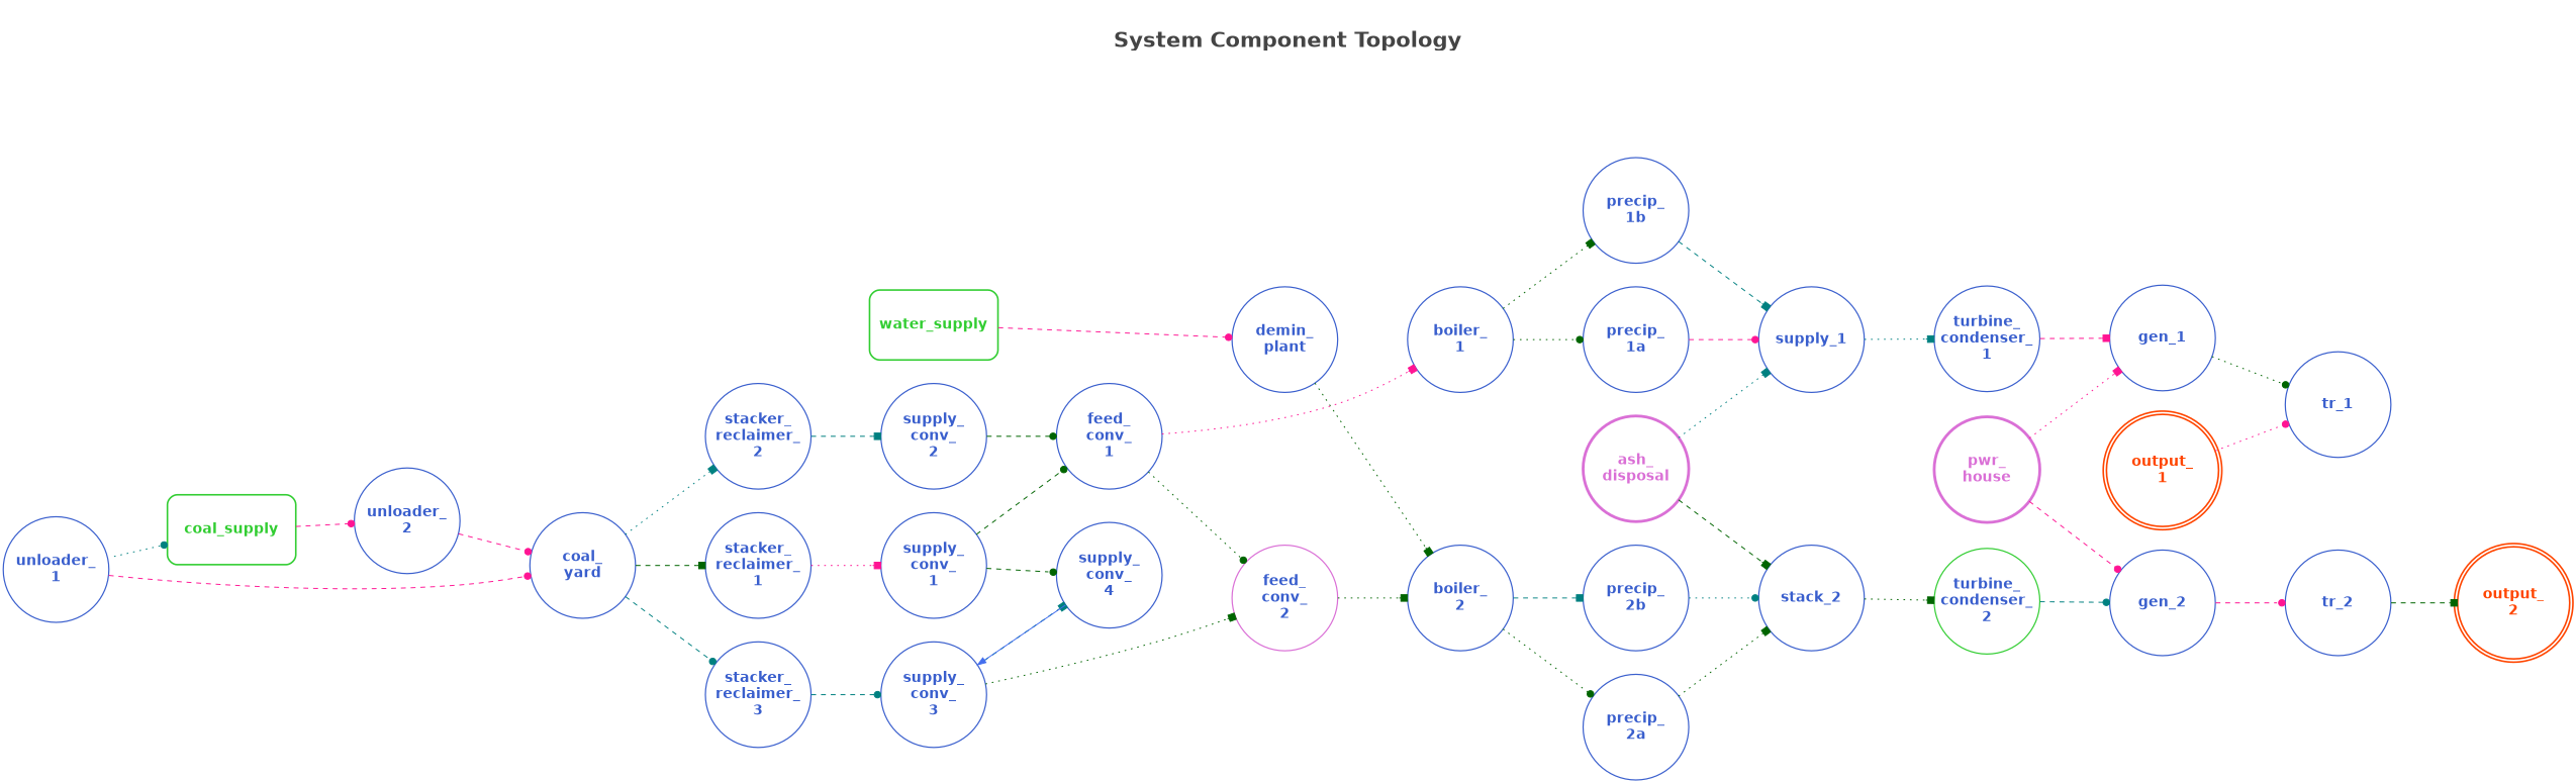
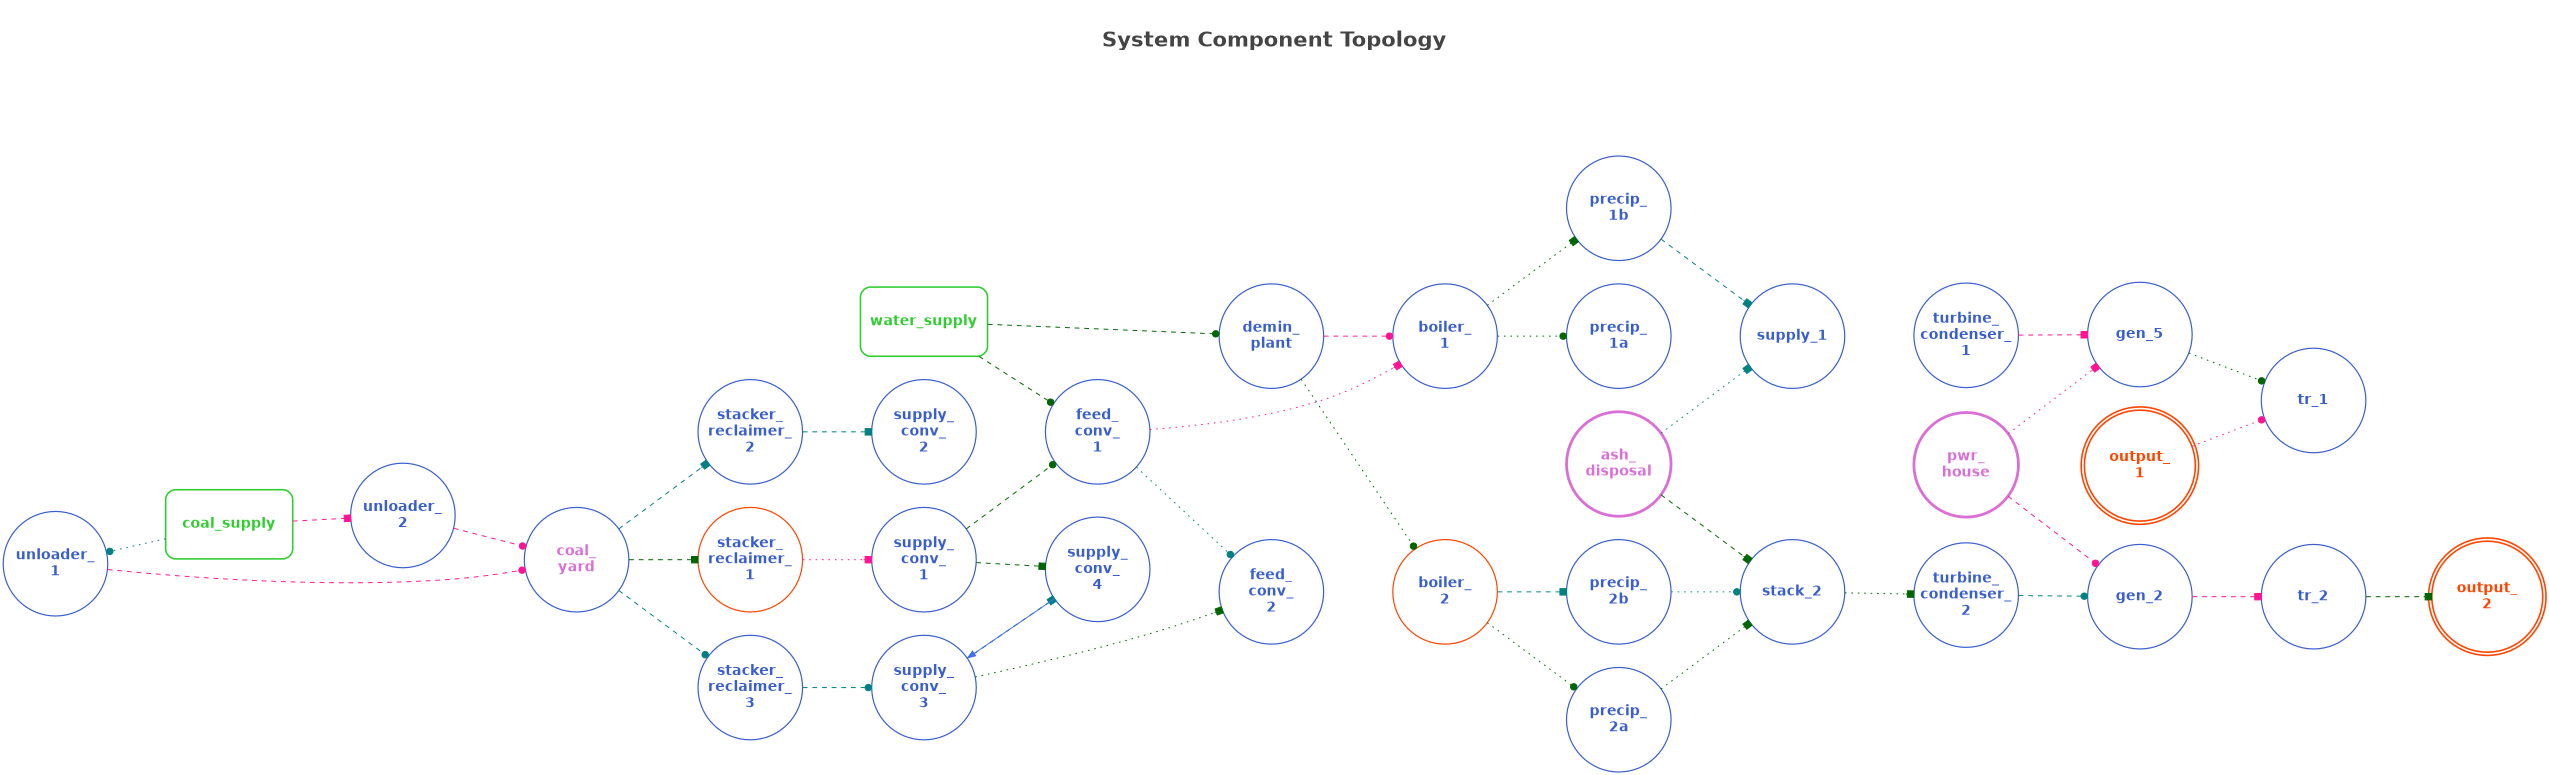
  strict digraph {
    concentrate=true
    fontcolor="#444444"
    fontname="Helvetica-Bold"
    fontsize=26
    forcelabels=true
    label=< <BR/>System Component Topology<BR/> >
    labelloc=t
    nodesep=0.4
    rankdir=LR
    ranksep="1.0 equally"
    smoothing=graph_dist
    splines=spline
    node [color=royalblue3 fillcolor=white fixedsize=true fontcolor=royalblue3 fontname="Helvetica-Bold" fontsize=18 penwidth=1.5 shape=circle style="rounded,filled"]
    edge [arrowhead=box arrowsize=1.0 color=darkgreen penwidth=1.2 style=dashed]
    n1 [height=1.8 label="unloader_\n2" width=1.8]
-   n2 [height=1.8 label="coal_\nyard" width=1.8]
+   n2 [fontcolor=orchid height=1.8 label="coal_\nyard" width=1.8]
    n3 [height=1.8 label="stacker_\nreclaimer_\n2" width=1.8]
    n4 [height=1.8 label="stacker_\nreclaimer_\n3" width=1.8]
-   n5 [height=1.8 label="stacker_\nreclaimer_\n1" width=1.8]
+   n5 [color=orangered height=1.8 label="stacker_\nreclaimer_\n1" width=1.8]
    n6 [height=1.8 label="supply_\nconv_\n2" width=1.8]
    n7 [height=1.8 label="supply_\nconv_\n3" width=1.8]
    n8 [height=1.8 label="supply_\nconv_\n1" width=1.8]
    n9 [height=1.8 label="unloader_\n1" width=1.8]
-   n10 [height=1.8 label="boiler_\n2" width=1.8]
+   n10 [color=orangered height=1.8 label="boiler_\n2" width=1.8]
    n11 [height=1.8 label="precip_\n2b" width=1.8]
    n12 [height=1.8 label="precip_\n2a" width=1.8]
    n13 [height=1.8 label=stack_2 width=1.8]
-   n14 [color=limegreen height=1.8 label="turbine_\ncondenser_\n2" width=1.8]
+   n14 [height=1.8 label="turbine_\ncondenser_\n2" width=1.8]
    n15 [height=1.8 label=tr_2 width=1.8]
    n16 [color=orangered fontcolor=orangered height=1.8 label="output_\n2" penwidth=2.0 rank=sink shape=doublecircle width=1.8]
    n17 [height=1.8 label=tr_1 width=1.8]
    n18 [color=orangered fontcolor=orangered height=1.8 label="output_\n1" penwidth=2.0 rank=sink shape=doublecircle width=1.8]
    n19 [height=1.8 label="boiler_\n1" width=1.8]
    n20 [height=1.8 label="precip_\n1b" width=1.8]
    n21 [height=1.8 label="precip_\n1a" width=1.8]
    n22 [height=1.8 label=supply_1 width=1.8]
    n23 [height=1.8 label="turbine_\ncondenser_\n1" width=1.8]
    n24 [height=1.8 label="demin_\nplant" width=1.8]
    n25 [color=orchid fontcolor=orchid height=1.8 label="pwr_\nhouse" penwidth=3.5 rank=dependency width=1.8]
    n26 [height=1.8 label=gen_2 width=1.8]
-   n27 [height=1.8 label=gen_1 width=1.8]
+   n27 [height=1.8 label=gen_5 width=1.8]
    n28 [height=1.8 label="feed_\nconv_\n1" width=1.8]
-   n29 [color=orchid height=1.8 label="feed_\nconv_\n2" width=1.8]
+   n29 [height=1.8 label="feed_\nconv_\n2" width=1.8]
    n30 [height=1.8 label="supply_\nconv_\n4" width=1.8]
    n31 [color=limegreen fontcolor=limegreen height=1.2 label=coal_supply penwidth=2.0 shape=rect width=2.2]
    n32 [color=orchid fontcolor=orchid height=1.8 label="ash_\ndisposal" penwidth=3.5 rank=dependency width=1.8]
    n33 [color=limegreen fontcolor=limegreen height=1.2 label=water_supply penwidth=2.0 shape=rect width=2.2]
    n1 -> n2 [arrowhead=dot color=deeppink]
-   n2 -> n3 [color=teal style=dotted]
+   n2 -> n3 [color=teal]
    n2 -> n4 [arrowhead=dot color=teal]
    n2 -> n5
    n3 -> n6 [color=teal]
    n4 -> n7 [arrowhead=dot color=teal]
    n5 -> n8 [color=deeppink style=dotted]
-   n6 -> n28 [arrowhead=dot]
+   n33 -> n28 [arrowhead=dot]
    n7 -> n29 [style=dotted]
    n7 -> n30 [color=teal]
    n8 -> n28 [arrowhead=dot]
-   n8 -> n30 [arrowhead=dot]
+   n8 -> n30
    n9 -> n2 [arrowhead=dot color=deeppink]
    n10 -> n11 [color=teal]
    n10 -> n12 [arrowhead=dot style=dotted]
    n11 -> n13 [arrowhead=dot color=teal style=dotted]
    n12 -> n13 [style=dotted]
    n13 -> n14 [style=dotted]
    n14 -> n26 [arrowhead=dot color=teal]
    n15 -> n16
    n18 -> n17 [arrowhead=dot color=deeppink style=dotted]
    n19 -> n20 [style=dotted]
    n19 -> n21 [arrowhead=dot style=dotted]
    n20 -> n22 [color=teal]
-   n21 -> n22 [arrowhead=dot color=deeppink]
-   n22 -> n23 [color=teal style=dotted]
    n23 -> n27 [color=deeppink]
-   n24 -> n10 [style=dotted]
+   n24 -> n10 [arrowhead=dot style=dotted]
+   n24 -> n19 [arrowhead=dot color=deeppink]
    n25 -> n26 [arrowhead=dot color=deeppink]
    n25 -> n27 [color=deeppink style=dotted]
-   n26 -> n15 [arrowhead=dot color=deeppink]
+   n26 -> n15 [color=deeppink]
    n27 -> n17 [arrowhead=dot style=dotted]
    n28 -> n19 [color=deeppink style=dotted]
-   n28 -> n29 [arrowhead=dot style=dotted]
-   n29 -> n10 [style=dotted]
+   n28 -> n29 [arrowhead=dot color=teal style=dotted]
    n30 -> n7 [arrowhead=normal color=royalblue2 style=bold]
-   n31 -> n1 [arrowhead=dot color=deeppink]
-   n9 -> n31 [arrowhead=dot color=teal style=dotted]
+   n31 -> n1 [color=deeppink]
+   n31 -> n9 [arrowhead=dot color=teal style=dotted]
    n32 -> n13
    n32 -> n22 [color=teal style=dotted]
-   n33 -> n24 [arrowhead=dot color=deeppink]
+   n33 -> n24 [arrowhead=dot]
  }
